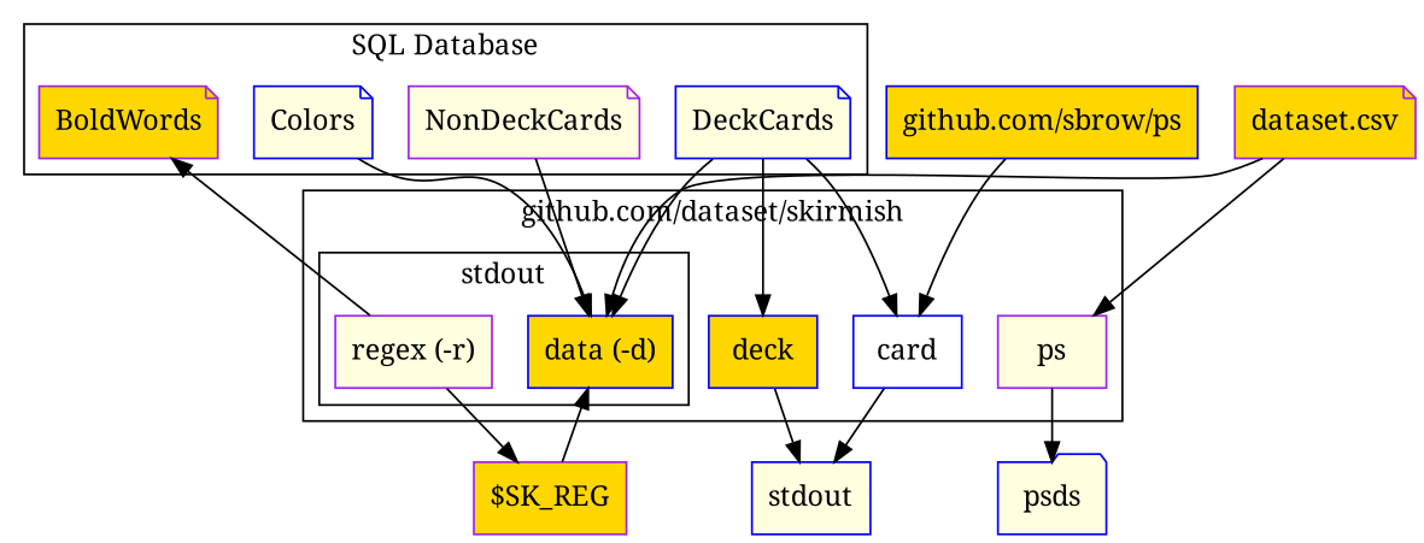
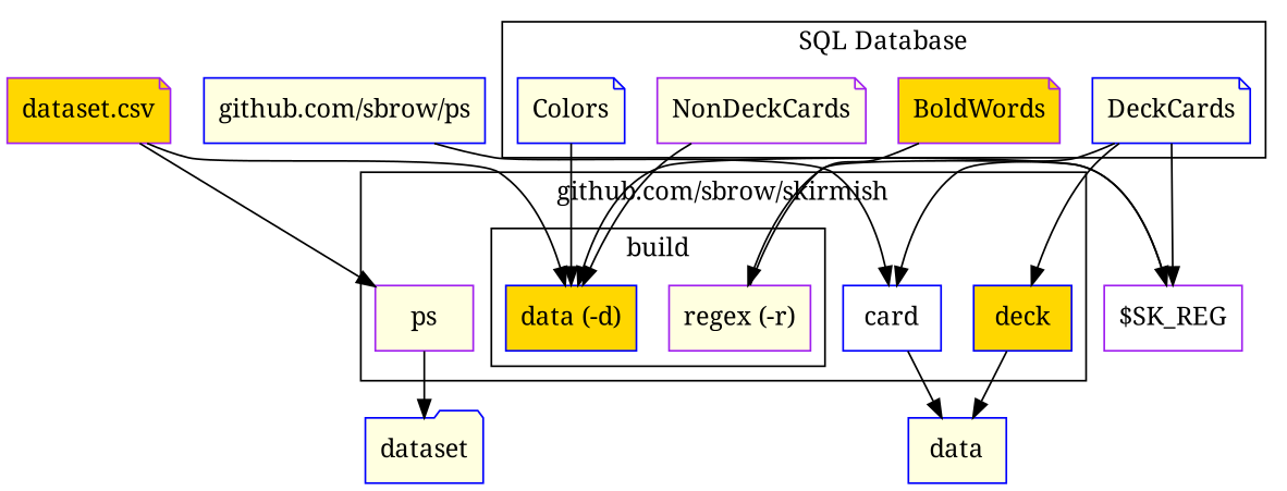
  digraph {
    fontname="Noto Serif"
    node [color=blue fillcolor=lightyellow fontname="Noto Serif" shape=record style=filled]
    edge [fontname="Noto Serif"]
    n1 [label=DeckCards shape=note]
    n2 [color=purple label=NonDeckCards shape=note]
    n3 [color=purple fillcolor=gold label=BoldWords shape=note]
    n4 [label=Colors shape=note]
    n5 [fillcolor=gold label="data (-d)"]
    n6 [color=purple label="regex (-r)"]
    card [fillcolor=white]
    deck [fillcolor=gold]
    n9 [color=purple label=ps]
-   n10 [color=purple fillcolor=gold label="$SK_REG"]
-   n11 [label=stdout]
-   psds [shape=folder]
-   n13 [fillcolor=gold label="github.com/sbrow/ps"]
+   n10 [color=purple fillcolor=white label="$SK_REG"]
+   n11 [label=data]
+   psds [shape=folder label=dataset]
+   n13 [label="github.com/sbrow/ps"]
    n14 [color=purple fillcolor=gold label="dataset.csv" shape=note]
    subgraph cluster_1 {
      label="SQL Database"
      n1
      n2
      n3
      n4
    }
    subgraph cluster_2 {
-     label="github.com/dataset/skirmish"
+     label="github.com/sbrow/skirmish"
      card
      deck
      n9
      subgraph cluster_3 {
-       label=stdout
+       label=build
        n5
        n6
      }
    }
-   n1 -> n5
+   n1 -> n10
    n1 -> card
    n1 -> deck
    n2 -> n5
-   n6 -> n3
+   n3 -> n6
    n4 -> n5
    n6 -> n10
    card -> n11
    deck -> n11
    n9 -> psds
    n10 -> n5
    n13 -> card
    n14 -> n5
    n14 -> n9
  }
